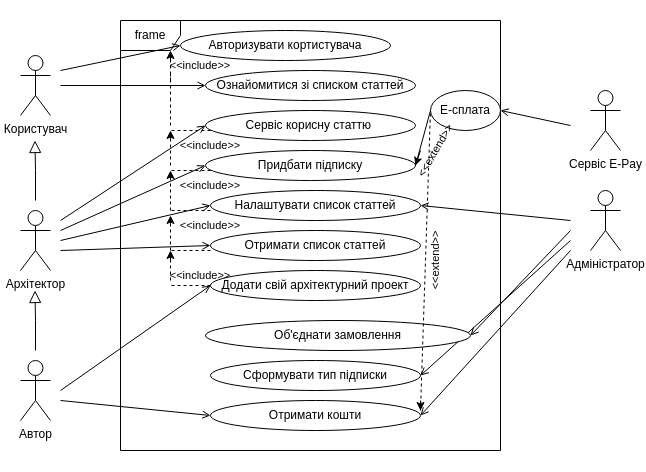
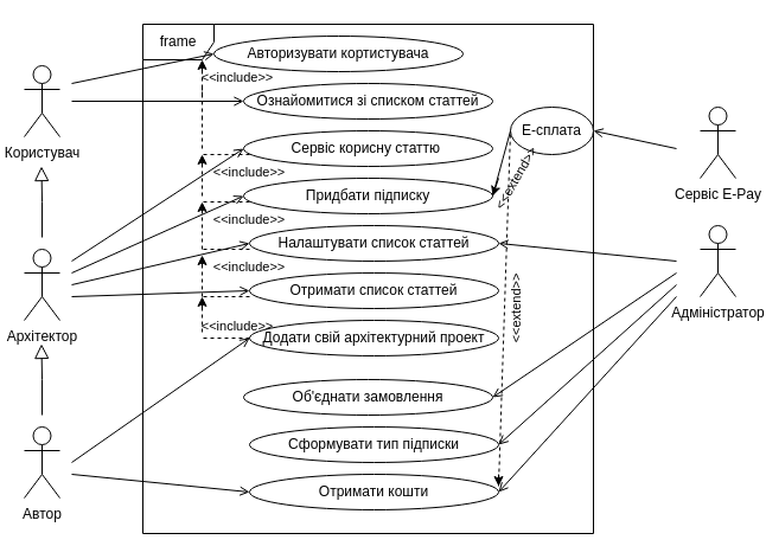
  <mxCell id="0" />
  <mxCell id="1" parent="0" />
  <mxCell id="2" value="frame" style="shape=umlFrame;whiteSpace=wrap;html=1;" parent="1" vertex="1"><mxGeometry x="120" y="20" width="380" height="430" as="geometry" /></mxCell>
  <mxCell id="3" value="" style="endArrow=block;endSize=10;endFill=0;shadow=0;strokeWidth=1;rounded=0;edgeStyle=elbowEdgeStyle;elbow=vertical;startArrow=none;" parent="1" edge="1"><mxGeometry width="160" relative="1" as="geometry"><mxPoint x="35" y="200" as="sourcePoint" /><mxPoint x="34.5" y="140" as="targetPoint" /></mxGeometry></mxCell>
  <mxCell id="4" value="" style="endArrow=open;shadow=0;strokeWidth=1;rounded=0;endFill=1;elbow=vertical;entryX=0;entryY=0.5;entryDx=0;entryDy=0;" parent="1" target="6" edge="1"><mxGeometry x="0.5" y="41" relative="1" as="geometry"><mxPoint x="60" y="85" as="sourcePoint" /><mxPoint x="80" y="280" as="targetPoint" /><mxPoint x="-40" y="32" as="offset" /></mxGeometry></mxCell>
  <mxCell id="5" value="Адміністратор" style="shape=umlActor;verticalLabelPosition=bottom;verticalAlign=top;html=1;" parent="1" vertex="1"><mxGeometry x="590" y="190" width="30" height="60" as="geometry" /></mxCell>
  <mxCell id="6" value="Ознайомитися зі списком статтей" style="ellipse;whiteSpace=wrap;html=1;" parent="1" vertex="1"><mxGeometry x="205" y="70" width="210" height="30" as="geometry" /></mxCell>
  <mxCell id="7" value="Користувач" style="shape=umlActor;verticalLabelPosition=bottom;verticalAlign=top;html=1;" parent="1" vertex="1"><mxGeometry x="20" y="55" width="30" height="60" as="geometry" /></mxCell>
  <mxCell id="8" value="" style="endArrow=open;shadow=0;strokeWidth=1;rounded=0;endFill=1;elbow=vertical;entryX=1;entryY=0.5;entryDx=0;entryDy=0;" parent="1" target="14" edge="1"><mxGeometry x="0.5" y="41" relative="1" as="geometry"><mxPoint x="570" y="240" as="sourcePoint" /><mxPoint x="580" y="210" as="targetPoint" /><mxPoint x="-40" y="32" as="offset" /></mxGeometry></mxCell>
  <mxCell id="9" value="" style="endArrow=open;shadow=0;strokeWidth=1;rounded=0;endFill=1;elbow=vertical;entryX=0;entryY=0.5;entryDx=0;entryDy=0;" parent="1" target="17" edge="1"><mxGeometry x="0.5" y="41" relative="1" as="geometry"><mxPoint x="60" y="250" as="sourcePoint" /><mxPoint x="180" y="405" as="targetPoint" /><mxPoint x="-40" y="32" as="offset" /></mxGeometry></mxCell>
  <mxCell id="10" value="Автор" style="shape=umlActor;verticalLabelPosition=bottom;verticalAlign=top;html=1;" vertex="1" parent="1"><mxGeometry x="20" y="360" width="30" height="60" as="geometry" /></mxCell>
  <mxCell id="11" value="Сервіс корисну статтю&amp;nbsp;" style="ellipse;whiteSpace=wrap;html=1;" vertex="1" parent="1"><mxGeometry x="205" y="110" width="210" height="30" as="geometry" /></mxCell>
  <mxCell id="12" value="Придбати підписку" style="ellipse;whiteSpace=wrap;html=1;" vertex="1" parent="1"><mxGeometry x="205" y="150" width="210" height="30" as="geometry" /></mxCell>
- <mxCell id="13" value="Об'єднати замовлення" style="ellipse;whiteSpace=wrap;html=1;" vertex="1" parent="1"><mxGeometry x="205" y="320" width="265" height="30" as="geometry" /></mxCell>
+ <mxCell id="13" value="Об'єднати замовлення" style="ellipse;whiteSpace=wrap;html=1;" vertex="1" parent="1"><mxGeometry x="205" y="320" width="210" height="30" as="geometry" /></mxCell>
  <mxCell id="14" value="Сформувати тип підписки" style="ellipse;whiteSpace=wrap;html=1;" vertex="1" parent="1"><mxGeometry x="210" y="360" width="210" height="30" as="geometry" /></mxCell>
  <mxCell id="15" value="Отримати кошти" style="ellipse;whiteSpace=wrap;html=1;" vertex="1" parent="1"><mxGeometry x="210" y="400" width="210" height="30" as="geometry" /></mxCell>
  <mxCell id="16" value="Додати свій архітектурний проект" style="ellipse;whiteSpace=wrap;html=1;" vertex="1" parent="1"><mxGeometry x="210" y="270" width="210" height="30" as="geometry" /></mxCell>
  <mxCell id="17" value="Отримати список статтей" style="ellipse;whiteSpace=wrap;html=1;" vertex="1" parent="1"><mxGeometry x="210" y="230" width="210" height="30" as="geometry" /></mxCell>
  <mxCell id="18" value="" style="endArrow=open;shadow=0;strokeWidth=1;rounded=0;endFill=1;elbow=vertical;entryX=0;entryY=0.5;entryDx=0;entryDy=0;" edge="1" parent="1"><mxGeometry x="0.5" y="41" relative="1" as="geometry"><mxPoint x="60" y="390" as="sourcePoint" /><mxPoint x="210" y="285" as="targetPoint" /><mxPoint x="-40" y="32" as="offset" /></mxGeometry></mxCell>
  <mxCell id="19" value="" style="endArrow=open;shadow=0;strokeWidth=1;rounded=0;endFill=1;elbow=vertical;entryX=0;entryY=0.5;entryDx=0;entryDy=0;" edge="1" parent="1" target="15"><mxGeometry x="0.5" y="41" relative="1" as="geometry"><mxPoint x="60" y="400" as="sourcePoint" /><mxPoint x="220" y="295" as="targetPoint" /><mxPoint x="-40" y="32" as="offset" /></mxGeometry></mxCell>
  <mxCell id="20" value="" style="endArrow=open;shadow=0;strokeWidth=1;rounded=0;endFill=1;elbow=vertical;entryX=1;entryY=0.5;entryDx=0;entryDy=0;" edge="1" parent="1" target="15"><mxGeometry x="0.5" y="41" relative="1" as="geometry"><mxPoint x="570" y="250" as="sourcePoint" /><mxPoint x="430" y="385" as="targetPoint" /><mxPoint x="-40" y="32" as="offset" /></mxGeometry></mxCell>
  <mxCell id="21" value="" style="endArrow=open;shadow=0;strokeWidth=1;rounded=0;endFill=1;elbow=vertical;entryX=1;entryY=0.5;entryDx=0;entryDy=0;" edge="1" parent="1" target="13"><mxGeometry x="0.5" y="41" relative="1" as="geometry"><mxPoint x="570" y="230" as="sourcePoint" /><mxPoint x="430" y="385" as="targetPoint" /><mxPoint x="-40" y="32" as="offset" /></mxGeometry></mxCell>
  <mxCell id="22" value="Налаштувати список статтей" style="ellipse;whiteSpace=wrap;html=1;" vertex="1" parent="1"><mxGeometry x="210" y="190" width="210" height="30" as="geometry" /></mxCell>
  <mxCell id="23" value="" style="endArrow=open;shadow=0;strokeWidth=1;rounded=0;endFill=1;elbow=vertical;entryX=1;entryY=0.5;entryDx=0;entryDy=0;" edge="1" parent="1" target="22"><mxGeometry x="0.5" y="41" relative="1" as="geometry"><mxPoint x="570" y="220" as="sourcePoint" /><mxPoint x="425" y="345" as="targetPoint" /><mxPoint x="-40" y="32" as="offset" /></mxGeometry></mxCell>
  <mxCell id="24" value="Авторизувати кортистувача" style="ellipse;whiteSpace=wrap;html=1;" vertex="1" parent="1"><mxGeometry x="180" y="30" width="210" height="30" as="geometry" /></mxCell>
  <mxCell id="25" value="" style="endArrow=open;shadow=0;strokeWidth=1;rounded=0;endFill=1;elbow=vertical;entryX=0;entryY=0.5;entryDx=0;entryDy=0;" edge="1" parent="1" target="24"><mxGeometry x="0.5" y="41" relative="1" as="geometry"><mxPoint x="60" y="70" as="sourcePoint" /><mxPoint x="215" y="95" as="targetPoint" /><mxPoint x="-40" y="32" as="offset" /></mxGeometry></mxCell>
  <mxCell id="26" value="Архітектор" style="shape=umlActor;verticalLabelPosition=bottom;verticalAlign=top;html=1;" parent="1" vertex="1"><mxGeometry x="20" y="210" width="30" height="60" as="geometry" /></mxCell>
  <mxCell id="27" value="" style="endArrow=block;endSize=10;endFill=0;shadow=0;strokeWidth=1;rounded=0;edgeStyle=elbowEdgeStyle;elbow=vertical;startArrow=none;" edge="1" parent="1"><mxGeometry width="160" relative="1" as="geometry"><mxPoint x="35" y="350" as="sourcePoint" /><mxPoint x="34.5" y="290" as="targetPoint" /></mxGeometry></mxCell>
  <mxCell id="28" value="Сервіс E-Pay" style="shape=umlActor;verticalLabelPosition=bottom;verticalAlign=top;html=1;" vertex="1" parent="1"><mxGeometry x="590" y="90" width="30" height="60" as="geometry" /></mxCell>
  <mxCell id="29" value="E-cплата" style="ellipse;whiteSpace=wrap;html=1;" vertex="1" parent="1"><mxGeometry x="430" y="90" width="70" height="40" as="geometry" /></mxCell>
  <mxCell id="30" value="" style="endArrow=open;shadow=0;strokeWidth=1;rounded=0;endFill=1;elbow=vertical;entryX=1;entryY=0.5;entryDx=0;entryDy=0;" edge="1" parent="1" target="29"><mxGeometry x="0.5" y="41" relative="1" as="geometry"><mxPoint x="570" y="125" as="sourcePoint" /><mxPoint x="420" y="110" as="targetPoint" /><mxPoint x="-40" y="32" as="offset" /></mxGeometry></mxCell>
  <mxCell id="31" value="" style="endArrow=none;dashed=0;html=1;rounded=0;exitX=1;exitY=0.5;exitDx=0;exitDy=0;entryX=0;entryY=0.5;entryDx=0;entryDy=0;" edge="1" parent="1" source="12" target="29"><mxGeometry width="50" height="50" relative="1" as="geometry"><mxPoint x="370" y="165" as="sourcePoint" /><mxPoint x="420" y="115" as="targetPoint" /></mxGeometry></mxCell>
  <mxCell id="32" value="&lt;font style=&quot;font-size: 11px;&quot;&gt;&amp;lt;&amp;lt;extend&amp;gt;&amp;gt;&lt;/font&gt;" style="text;html=1;strokeColor=none;fillColor=none;align=center;verticalAlign=middle;whiteSpace=wrap;rounded=0;rotation=-60;fontSize=11;" vertex="1" parent="1"><mxGeometry x="410" y="130" width="50" height="40" as="geometry" /></mxCell>
  <mxCell id="33" value="" style="endArrow=none;dashed=1;html=1;rounded=0;fontSize=11;" edge="1" parent="1"><mxGeometry width="50" height="50" relative="1" as="geometry"><mxPoint x="420" y="410" as="sourcePoint" /><mxPoint x="430" y="110" as="targetPoint" /></mxGeometry></mxCell>
  <mxCell id="34" value="" style="endArrow=classic;html=1;rounded=0;fontSize=11;" edge="1" parent="1"><mxGeometry width="50" height="50" relative="1" as="geometry"><mxPoint x="420" y="400" as="sourcePoint" /><mxPoint x="420" y="410" as="targetPoint" /></mxGeometry></mxCell>
  <mxCell id="35" value="" style="endArrow=classic;html=1;rounded=0;fontSize=11;" edge="1" parent="1"><mxGeometry width="50" height="50" relative="1" as="geometry"><mxPoint x="420" y="150" as="sourcePoint" /><mxPoint x="415" y="165" as="targetPoint" /></mxGeometry></mxCell>
  <mxCell id="36" value="&lt;font style=&quot;font-size: 11px;&quot;&gt;&amp;lt;&amp;lt;extend&amp;gt;&amp;gt;&lt;/font&gt;" style="text;html=1;strokeColor=none;fillColor=none;align=center;verticalAlign=middle;whiteSpace=wrap;rounded=0;rotation=-90;fontSize=11;" vertex="1" parent="1"><mxGeometry x="410" y="240" width="50" height="40" as="geometry" /></mxCell>
  <mxCell id="37" value="" style="endArrow=none;dashed=1;html=1;rounded=0;fontSize=11;exitX=0;exitY=0.5;exitDx=0;exitDy=0;" edge="1" parent="1" source="16"><mxGeometry width="50" height="50" relative="1" as="geometry"><mxPoint x="220" y="320" as="sourcePoint" /><mxPoint x="170" y="285" as="targetPoint" /></mxGeometry></mxCell>
  <mxCell id="38" value="" style="endArrow=open;shadow=0;strokeWidth=1;rounded=0;endFill=1;elbow=vertical;entryX=0;entryY=0.5;entryDx=0;entryDy=0;" edge="1" parent="1" target="22"><mxGeometry x="0.5" y="41" relative="1" as="geometry"><mxPoint x="60" y="240" as="sourcePoint" /><mxPoint x="210" y="235" as="targetPoint" /><mxPoint x="-40" y="32" as="offset" /></mxGeometry></mxCell>
  <mxCell id="39" value="" style="endArrow=open;shadow=0;strokeWidth=1;rounded=0;endFill=1;elbow=vertical;entryX=0;entryY=0.5;entryDx=0;entryDy=0;" edge="1" parent="1" target="12"><mxGeometry x="0.5" y="41" relative="1" as="geometry"><mxPoint x="60" y="230" as="sourcePoint" /><mxPoint x="210" y="195" as="targetPoint" /><mxPoint x="-40" y="32" as="offset" /></mxGeometry></mxCell>
  <mxCell id="40" value="" style="endArrow=open;shadow=0;strokeWidth=1;rounded=0;endFill=1;elbow=vertical;entryX=0;entryY=0.5;entryDx=0;entryDy=0;" edge="1" parent="1" target="11"><mxGeometry x="0.5" y="41" relative="1" as="geometry"><mxPoint x="60" y="220" as="sourcePoint" /><mxPoint x="205" y="130" as="targetPoint" /><mxPoint x="-40" y="32" as="offset" /></mxGeometry></mxCell>
  <mxCell id="41" value="" style="endArrow=none;dashed=1;html=1;rounded=0;fontSize=11;" edge="1" parent="1"><mxGeometry width="50" height="50" relative="1" as="geometry"><mxPoint x="170" y="280" as="sourcePoint" /><mxPoint x="170" y="250" as="targetPoint" /></mxGeometry></mxCell>
  <mxCell id="42" value="" style="endArrow=classic;html=1;rounded=0;fontSize=11;" edge="1" parent="1"><mxGeometry width="50" height="50" relative="1" as="geometry"><mxPoint x="170" y="260" as="sourcePoint" /><mxPoint x="170" y="250" as="targetPoint" /></mxGeometry></mxCell>
  <mxCell id="43" value="" style="endArrow=none;dashed=1;html=1;rounded=0;fontSize=11;exitX=0;exitY=0.5;exitDx=0;exitDy=0;" edge="1" parent="1"><mxGeometry width="50" height="50" relative="1" as="geometry"><mxPoint x="210" y="250" as="sourcePoint" /><mxPoint x="170" y="250" as="targetPoint" /></mxGeometry></mxCell>
  <mxCell id="44" value="" style="endArrow=none;dashed=1;html=1;rounded=0;fontSize=11;exitX=0;exitY=0.5;exitDx=0;exitDy=0;" edge="1" parent="1"><mxGeometry width="50" height="50" relative="1" as="geometry"><mxPoint x="210" y="210" as="sourcePoint" /><mxPoint x="170" y="210" as="targetPoint" /></mxGeometry></mxCell>
  <mxCell id="45" value="" style="endArrow=none;dashed=1;html=1;rounded=0;fontSize=11;exitX=0;exitY=0.5;exitDx=0;exitDy=0;" edge="1" parent="1"><mxGeometry width="50" height="50" relative="1" as="geometry"><mxPoint x="210" y="170" as="sourcePoint" /><mxPoint x="170" y="170" as="targetPoint" /></mxGeometry></mxCell>
  <mxCell id="46" value="" style="endArrow=none;dashed=1;html=1;rounded=0;fontSize=11;exitX=0;exitY=0.5;exitDx=0;exitDy=0;" edge="1" parent="1"><mxGeometry width="50" height="50" relative="1" as="geometry"><mxPoint x="210" y="130" as="sourcePoint" /><mxPoint x="170" y="130" as="targetPoint" /></mxGeometry></mxCell>
  <mxCell id="47" value="" style="endArrow=none;dashed=1;html=1;rounded=0;fontSize=11;" edge="1" parent="1"><mxGeometry width="50" height="50" relative="1" as="geometry"><mxPoint x="170" y="250" as="sourcePoint" /><mxPoint x="170" y="220" as="targetPoint" /></mxGeometry></mxCell>
  <mxCell id="48" value="" style="endArrow=none;dashed=1;html=1;rounded=0;fontSize=11;" edge="1" parent="1"><mxGeometry width="50" height="50" relative="1" as="geometry"><mxPoint x="170" y="210" as="sourcePoint" /><mxPoint x="170" y="180" as="targetPoint" /></mxGeometry></mxCell>
  <mxCell id="49" value="" style="endArrow=none;dashed=1;html=1;rounded=0;fontSize=11;" edge="1" parent="1"><mxGeometry width="50" height="50" relative="1" as="geometry"><mxPoint x="170" y="165" as="sourcePoint" /><mxPoint x="170" y="135" as="targetPoint" /></mxGeometry></mxCell>
  <mxCell id="50" value="" style="endArrow=none;dashed=1;html=1;rounded=0;fontSize=11;" edge="1" parent="1"><mxGeometry width="50" height="50" relative="1" as="geometry"><mxPoint x="170" y="125" as="sourcePoint" /><mxPoint x="170" y="95" as="targetPoint" /></mxGeometry></mxCell>
  <mxCell id="51" value="" style="endArrow=none;dashed=1;html=1;rounded=0;fontSize=11;" edge="1" parent="1"><mxGeometry width="50" height="50" relative="1" as="geometry"><mxPoint x="170" y="100" as="sourcePoint" /><mxPoint x="170" y="70" as="targetPoint" /></mxGeometry></mxCell>
  <mxCell id="52" value="" style="endArrow=none;dashed=1;html=1;rounded=0;fontSize=11;" edge="1" parent="1"><mxGeometry width="50" height="50" relative="1" as="geometry"><mxPoint x="170" y="80" as="sourcePoint" /><mxPoint x="170" y="50" as="targetPoint" /></mxGeometry></mxCell>
  <mxCell id="53" value="" style="endArrow=classic;html=1;rounded=0;fontSize=11;" edge="1" parent="1"><mxGeometry width="50" height="50" relative="1" as="geometry"><mxPoint x="170" y="225" as="sourcePoint" /><mxPoint x="170" y="215" as="targetPoint" /></mxGeometry></mxCell>
  <mxCell id="54" value="" style="endArrow=classic;html=1;rounded=0;fontSize=11;" edge="1" parent="1"><mxGeometry width="50" height="50" relative="1" as="geometry"><mxPoint x="170" y="180" as="sourcePoint" /><mxPoint x="170" y="170" as="targetPoint" /></mxGeometry></mxCell>
  <mxCell id="55" value="" style="endArrow=classic;html=1;rounded=0;fontSize=11;" edge="1" parent="1"><mxGeometry width="50" height="50" relative="1" as="geometry"><mxPoint x="170" y="140" as="sourcePoint" /><mxPoint x="170" y="130" as="targetPoint" /></mxGeometry></mxCell>
  <mxCell id="56" value="" style="endArrow=classic;html=1;rounded=0;fontSize=11;" edge="1" parent="1"><mxGeometry width="50" height="50" relative="1" as="geometry"><mxPoint x="170" y="60" as="sourcePoint" /><mxPoint x="170" y="50" as="targetPoint" /></mxGeometry></mxCell>
  <mxCell id="57" value="&lt;font style=&quot;font-size: 11px;&quot;&gt;&amp;lt;&amp;lt;include&amp;gt;&amp;gt;&lt;/font&gt;" style="text;html=1;strokeColor=none;fillColor=none;align=center;verticalAlign=middle;whiteSpace=wrap;rounded=0;fontSize=11;" vertex="1" parent="1"><mxGeometry x="170" y="260" width="60" height="30" as="geometry" /></mxCell>
  <mxCell id="58" value="&lt;font style=&quot;font-size: 11px;&quot;&gt;&amp;lt;&amp;lt;include&amp;gt;&amp;gt;&lt;/font&gt;" style="text;html=1;strokeColor=none;fillColor=none;align=center;verticalAlign=middle;whiteSpace=wrap;rounded=0;fontSize=11;" vertex="1" parent="1"><mxGeometry x="180" y="210" width="60" height="30" as="geometry" /></mxCell>
  <mxCell id="59" value="&lt;font style=&quot;font-size: 11px;&quot;&gt;&amp;lt;&amp;lt;include&amp;gt;&amp;gt;&lt;/font&gt;" style="text;html=1;strokeColor=none;fillColor=none;align=center;verticalAlign=middle;whiteSpace=wrap;rounded=0;fontSize=11;" vertex="1" parent="1"><mxGeometry x="180" y="170" width="60" height="30" as="geometry" /></mxCell>
  <mxCell id="60" value="&lt;font style=&quot;font-size: 11px;&quot;&gt;&amp;lt;&amp;lt;include&amp;gt;&amp;gt;&lt;/font&gt;" style="text;html=1;strokeColor=none;fillColor=none;align=center;verticalAlign=middle;whiteSpace=wrap;rounded=0;fontSize=11;" vertex="1" parent="1"><mxGeometry x="180" y="130" width="60" height="30" as="geometry" /></mxCell>
  <mxCell id="61" value="&lt;font style=&quot;font-size: 11px;&quot;&gt;&amp;lt;&amp;lt;include&amp;gt;&amp;gt;&lt;/font&gt;" style="text;html=1;strokeColor=none;fillColor=none;align=center;verticalAlign=middle;whiteSpace=wrap;rounded=0;fontSize=11;" vertex="1" parent="1"><mxGeometry x="170" y="50" width="60" height="30" as="geometry" /></mxCell>
